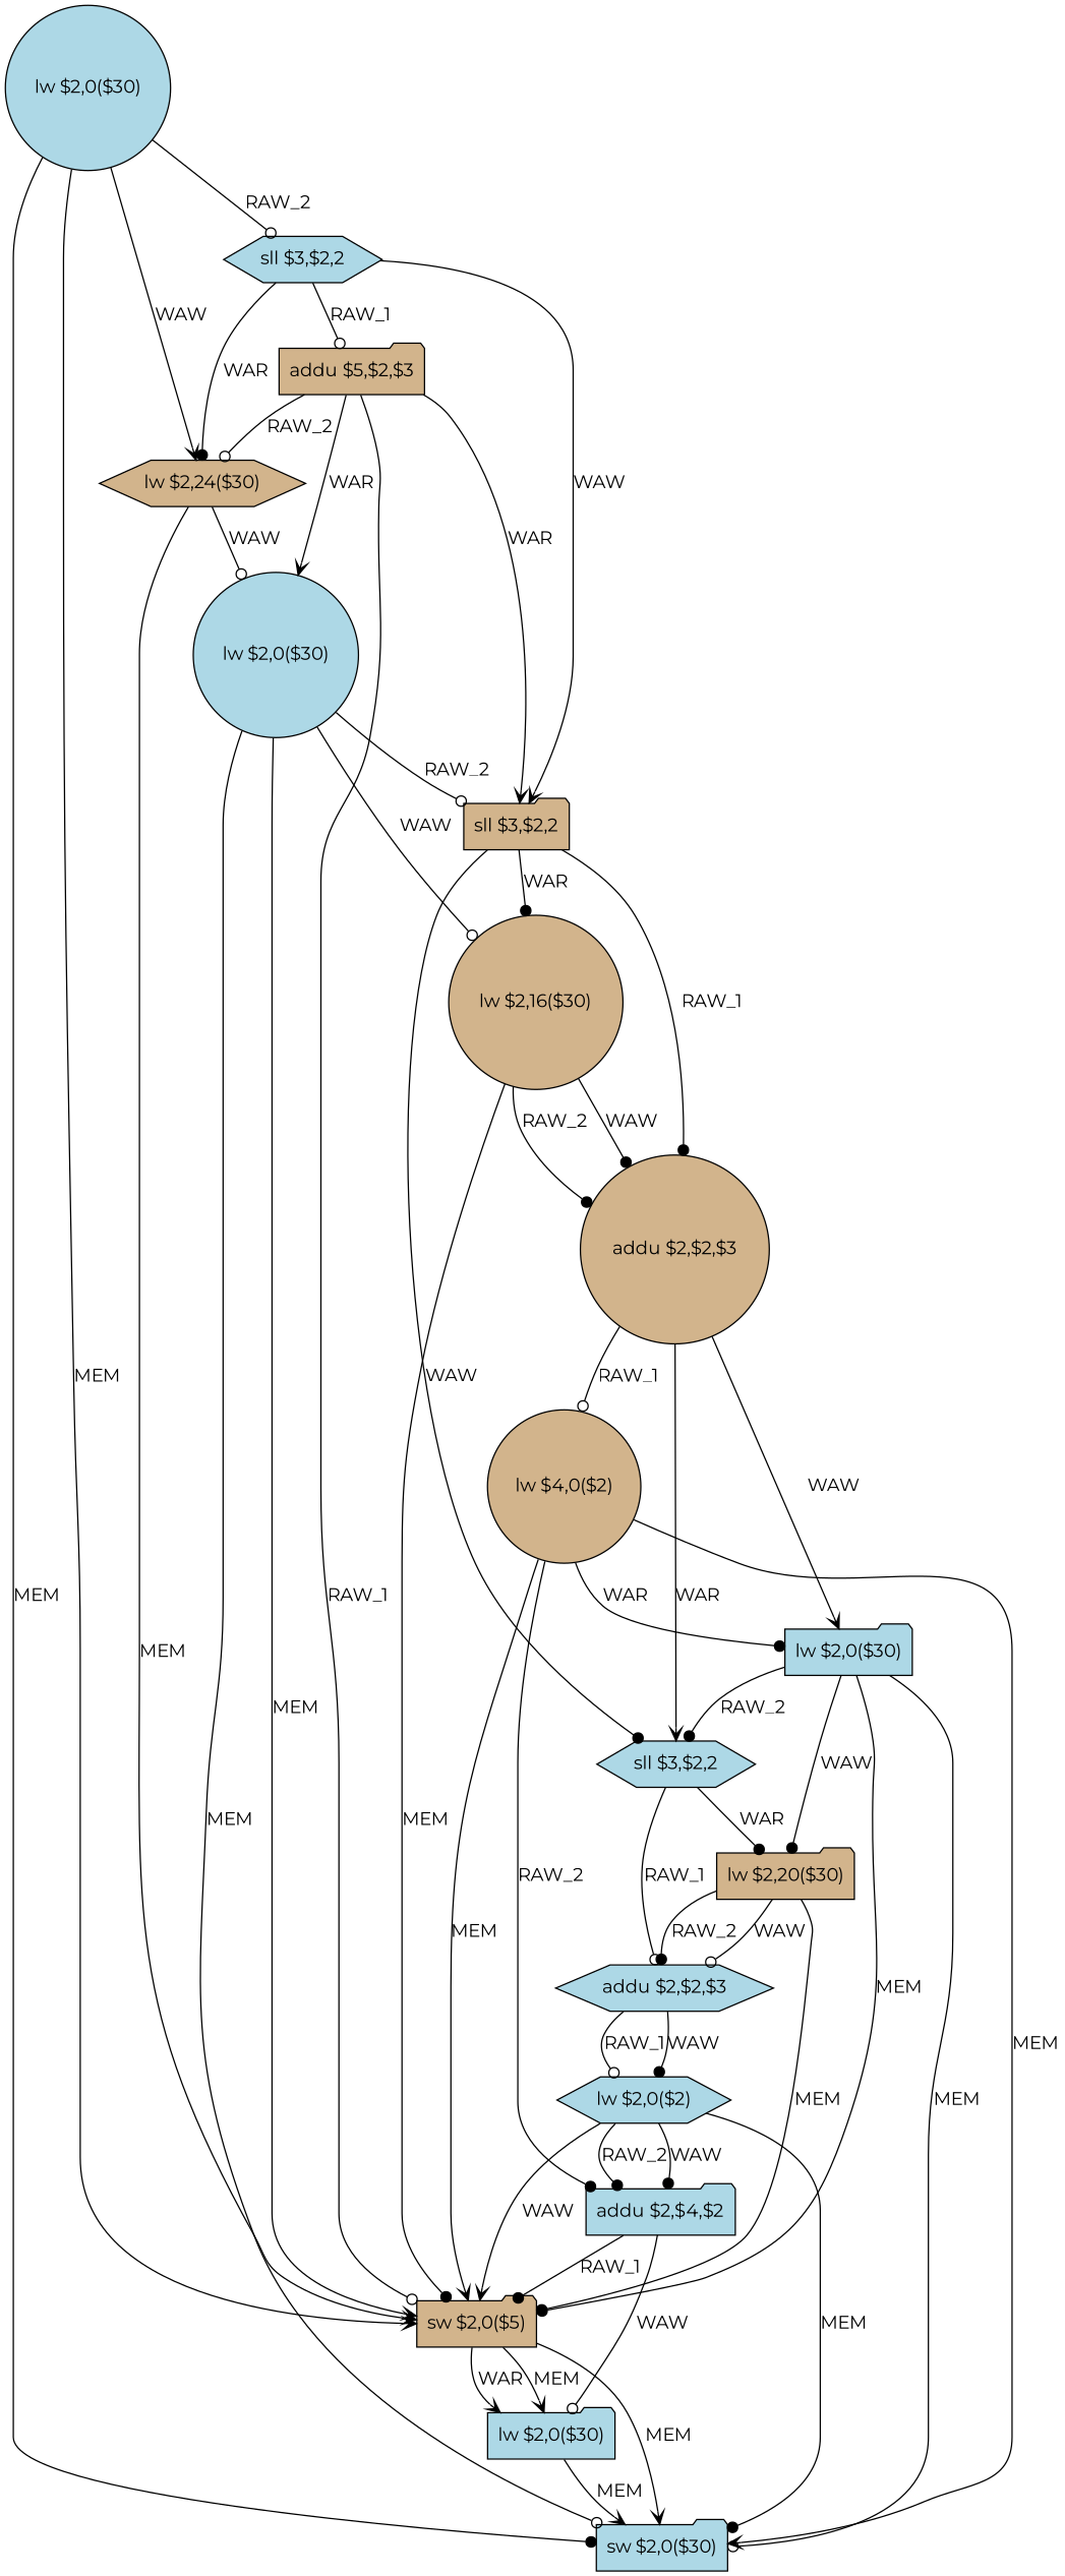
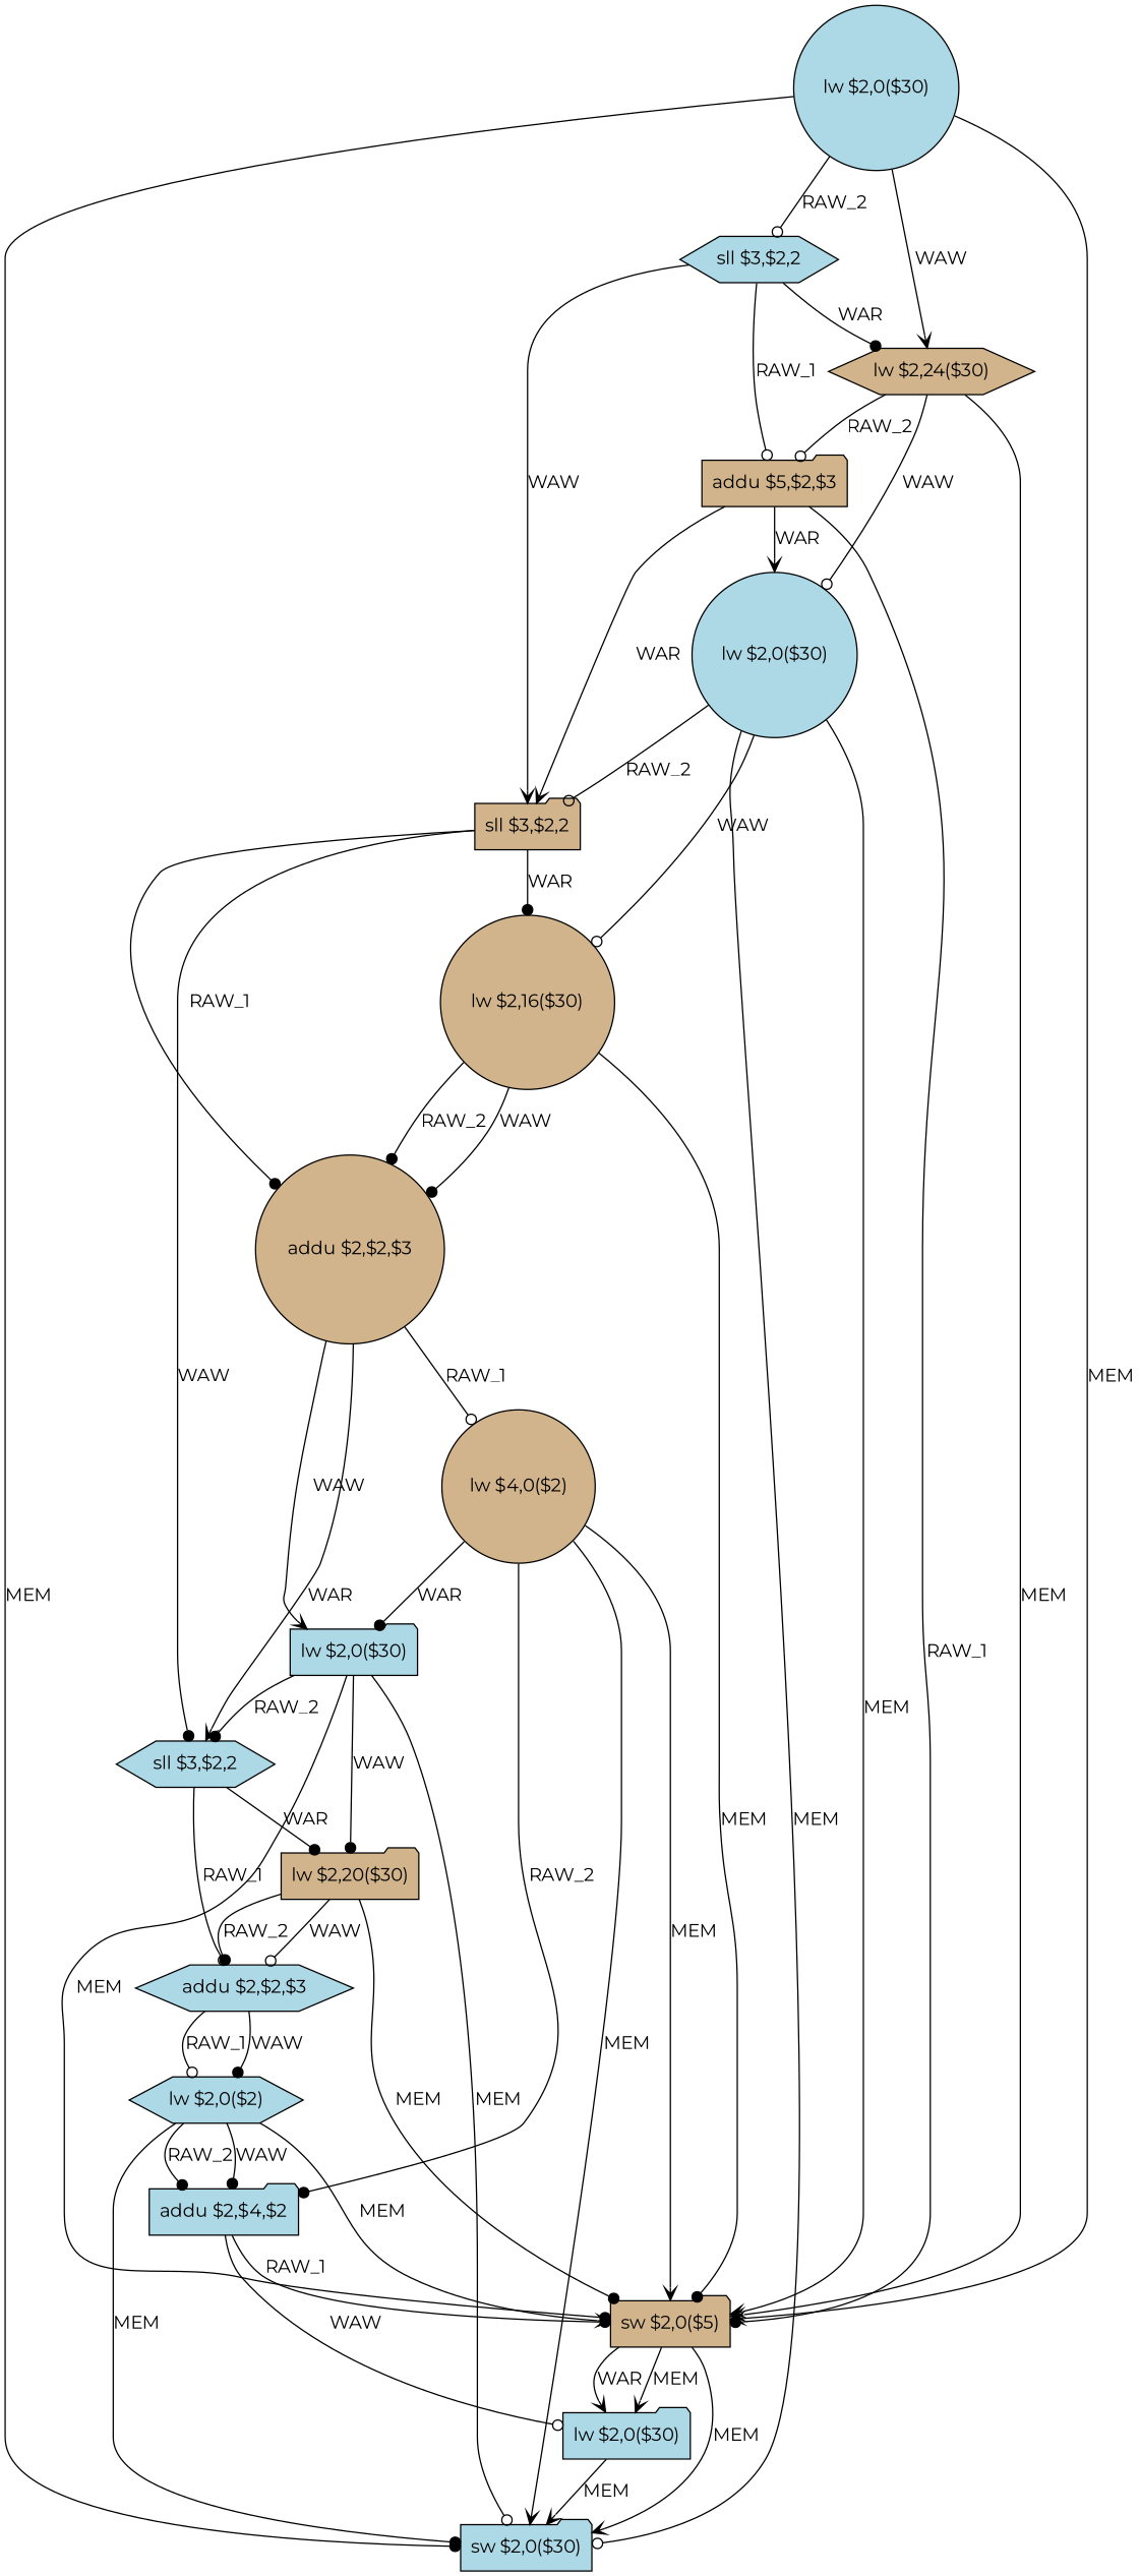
  digraph {
    fontname=Montserrat
    node [fillcolor=lightblue fontname=Montserrat shape=folder style=filled]
    edge [arrowhead=dot fontname=Montserrat]
    n1 [label="lw $2,0($30)" shape=circle]
    n2 [label="sll $3,$2,2" shape=hexagon]
    n3 [fillcolor=tan label="lw $2,24($30)" shape=hexagon]
    n4 [fillcolor=tan label="sw $2,0($5)"]
    n5 [label="sw $2,0($30)"]
    n6 [fillcolor=tan label="addu $5,$2,$3"]
    n7 [fillcolor=tan label="sll $3,$2,2"]
    n8 [label="lw $2,0($30)" shape=circle]
    n9 [label="lw $2,0($30)"]
    n10 [fillcolor=tan label="lw $2,16($30)" shape=circle]
    n11 [fillcolor=tan label="addu $2,$2,$3" shape=circle]
    n12 [label="sll $3,$2,2" shape=hexagon]
    n13 [fillcolor=tan label="lw $4,0($2)" shape=circle]
    n14 [label="lw $2,0($30)"]
    n15 [fillcolor=tan label="lw $2,20($30)"]
    n16 [label="addu $2,$2,$3" shape=hexagon]
    n17 [label="addu $2,$4,$2"]
    n18 [label="lw $2,0($2)" shape=hexagon]
    n1 -> n2 [arrowhead=odot label=RAW_2]
    n1 -> n3 [arrowhead=vee label=WAW]
    n1 -> n4 [arrowhead=vee label=MEM]
    n1 -> n5 [label=MEM]
    n2 -> n3 [label=WAR]
    n2 -> n6 [arrowhead=odot label=RAW_1]
    n2 -> n7 [arrowhead=vee label=WAW]
    n3 -> n4 [arrowhead=vee label=MEM]
-   n6 -> n3 [arrowhead=odot label=RAW_2]
+   n3 -> n6 [arrowhead=odot label=RAW_2]
    n3 -> n8 [arrowhead=odot label=WAW]
    n4 -> n5 [arrowhead=vee label=MEM]
    n4 -> n9 [arrowhead=vee label=WAR]
    n4 -> n9 [arrowhead=vee label=MEM]
-   n6 -> n4 [arrowhead=odot label=RAW_1]
+   n6 -> n4 [label=RAW_1]
    n6 -> n7 [arrowhead=vee label=WAR]
    n6 -> n8 [arrowhead=vee label=WAR]
    n7 -> n10 [label=WAR]
    n7 -> n11 [label=RAW_1]
    n7 -> n12 [label=WAW]
    n8 -> n4 [arrowhead=vee label=MEM]
    n8 -> n5 [arrowhead=odot label=MEM]
    n8 -> n7 [arrowhead=odot label=RAW_2]
    n8 -> n10 [arrowhead=odot label=WAW]
    n9 -> n5 [arrowhead=vee label=MEM]
    n10 -> n4 [label=MEM]
    n10 -> n11 [label=RAW_2]
    n10 -> n11 [label=WAW]
    n11 -> n12 [arrowhead=vee label=WAR]
    n11 -> n13 [arrowhead=odot label=RAW_1]
    n11 -> n14 [arrowhead=vee label=WAW]
    n12 -> n15 [label=WAR]
    n12 -> n16 [arrowhead=odot label=RAW_1]
    n13 -> n4 [arrowhead=vee label=MEM]
    n13 -> n5 [arrowhead=vee label=MEM]
    n13 -> n14 [label=WAR]
    n13 -> n17 [label=RAW_2]
    n14 -> n4 [label=MEM]
    n14 -> n5 [arrowhead=odot label=MEM]
    n14 -> n12 [label=RAW_2]
    n14 -> n15 [label=WAW]
    n15 -> n4 [label=MEM]
    n15 -> n16 [label=RAW_2]
    n15 -> n16 [arrowhead=odot label=WAW]
    n16 -> n18 [arrowhead=odot label=RAW_1]
    n16 -> n18 [label=WAW]
    n17 -> n4 [label=RAW_1]
    n17 -> n9 [arrowhead=odot label=WAW]
-   n18 -> n4 [arrowhead=vee label=WAW]
+   n18 -> n4 [arrowhead=vee label=MEM]
    n18 -> n5 [label=MEM]
    n18 -> n17 [label=RAW_2]
    n18 -> n17 [label=WAW]
  }
